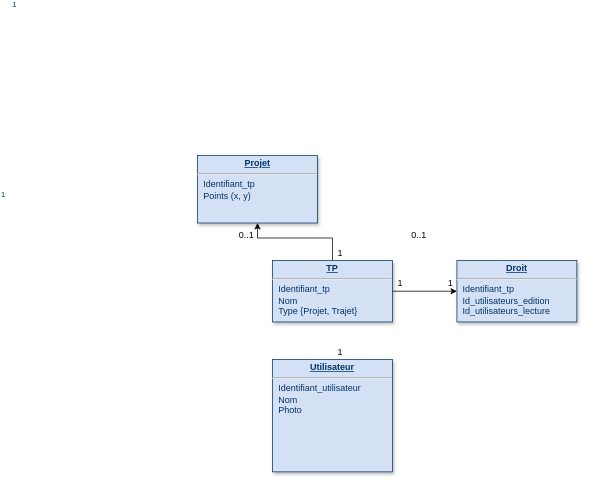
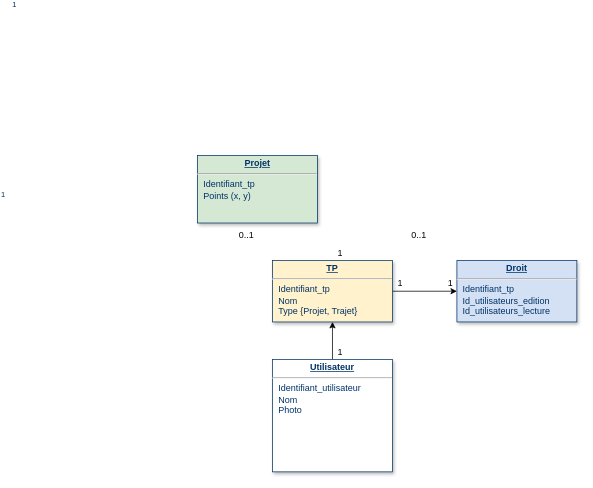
  <mxCell id="0" />
  <mxCell id="1" parent="0" />
- <mxCell id="3" value="&lt;p style=&quot;margin: 0px ; margin-top: 4px ; text-align: center ; text-decoration: underline&quot;&gt;&lt;strong&gt;Utilisateur&lt;/strong&gt;&lt;/p&gt;&lt;hr&gt;&lt;p style=&quot;margin: 0px ; margin-left: 8px&quot;&gt;Identifiant_utilisateur&lt;/p&gt;&lt;p style=&quot;margin: 0px ; margin-left: 8px&quot;&gt;Nom&lt;/p&gt;&lt;p style=&quot;margin: 0px ; margin-left: 8px&quot;&gt;Photo&lt;/p&gt;" style="verticalAlign=top;align=left;overflow=fill;fontSize=12;fontFamily=Helvetica;html=1;strokeColor=#003366;shadow=1;fillColor=#D4E1F5;fontColor=#003366" parent="1" vertex="1"><mxGeometry x="120" y="345.96" width="160" height="150" as="geometry" /></mxCell>
+ <mxCell id="2" style="edgeStyle=orthogonalEdgeStyle;rounded=0;orthogonalLoop=1;jettySize=auto;html=1;" edge="1" parent="1" source="3" target="10"><mxGeometry relative="1" as="geometry" /></mxCell>
+ <mxCell id="3" value="&lt;p style=&quot;margin: 0px ; margin-top: 4px ; text-align: center ; text-decoration: underline&quot;&gt;&lt;strong&gt;Utilisateur&lt;/strong&gt;&lt;/p&gt;&lt;hr&gt;&lt;p style=&quot;margin: 0px ; margin-left: 8px&quot;&gt;Identifiant_utilisateur&lt;/p&gt;&lt;p style=&quot;margin: 0px ; margin-left: 8px&quot;&gt;Nom&lt;/p&gt;&lt;p style=&quot;margin: 0px ; margin-left: 8px&quot;&gt;Photo&lt;/p&gt;" style="verticalAlign=top;align=left;overflow=fill;fontSize=12;fontFamily=Helvetica;html=1;strokeColor=#003366;shadow=1;fillColor=#ffffff;fontColor=#003366;" parent="1" vertex="1"><mxGeometry x="120" y="345.96" width="160" height="150" as="geometry" /></mxCell>
  <mxCell id="4" value="1" style="resizable=0;align=right;verticalAlign=top;labelBackgroundColor=#ffffff;fontSize=10;strokeColor=#003366;shadow=1;fillColor=#D4E1F5;fontColor=#003366" connectable="0" vertex="1" parent="1"><mxGeometry x="330" y="20.08" as="geometry"><mxPoint x="-565" y="94.0" as="offset" /></mxGeometry></mxCell>
  <mxCell id="5" value="1" style="resizable=0;align=right;verticalAlign=top;labelBackgroundColor=#ffffff;fontSize=10;strokeColor=#003366;shadow=1;fillColor=#D4E1F5;fontColor=#003366" connectable="0" vertex="1" parent="1"><mxGeometry x="330" y="20.08" as="geometry"><mxPoint x="-550" y="-160.0" as="offset" /></mxGeometry></mxCell>
- <mxCell id="6" value="&lt;p style=&quot;margin: 0px ; margin-top: 4px ; text-align: center ; text-decoration: underline&quot;&gt;&lt;strong&gt;Projet&lt;/strong&gt;&lt;/p&gt;&lt;hr&gt;&lt;p style=&quot;margin: 0px ; margin-left: 8px&quot;&gt;&lt;span&gt;Identifiant_tp&lt;/span&gt;&lt;/p&gt;&lt;p style=&quot;margin: 0px ; margin-left: 8px&quot;&gt;&lt;span&gt;Points (x, y)&lt;/span&gt;&lt;/p&gt;&lt;p style=&quot;margin: 0px ; margin-left: 8px&quot;&gt;&lt;span&gt;&lt;br&gt;&lt;/span&gt;&lt;/p&gt;&lt;p style=&quot;margin: 0px ; margin-left: 8px&quot;&gt;&lt;span&gt;&lt;br&gt;&lt;/span&gt;&lt;/p&gt;" style="verticalAlign=top;align=left;overflow=fill;fontSize=12;fontFamily=Helvetica;html=1;strokeColor=#003366;shadow=1;fillColor=#D4E1F5;fontColor=#003366" vertex="1" parent="1"><mxGeometry x="20" y="74" width="160" height="90" as="geometry" /></mxCell>
+ <mxCell id="6" value="&lt;p style=&quot;margin: 0px ; margin-top: 4px ; text-align: center ; text-decoration: underline&quot;&gt;&lt;strong&gt;Projet&lt;/strong&gt;&lt;/p&gt;&lt;hr&gt;&lt;p style=&quot;margin: 0px ; margin-left: 8px&quot;&gt;&lt;span&gt;Identifiant_tp&lt;/span&gt;&lt;/p&gt;&lt;p style=&quot;margin: 0px ; margin-left: 8px&quot;&gt;&lt;span&gt;Points (x, y)&lt;/span&gt;&lt;/p&gt;&lt;p style=&quot;margin: 0px ; margin-left: 8px&quot;&gt;&lt;span&gt;&lt;br&gt;&lt;/span&gt;&lt;/p&gt;&lt;p style=&quot;margin: 0px ; margin-left: 8px&quot;&gt;&lt;span&gt;&lt;br&gt;&lt;/span&gt;&lt;/p&gt;" style="verticalAlign=top;align=left;overflow=fill;fontSize=12;fontFamily=Helvetica;html=1;strokeColor=#003366;shadow=1;fillColor=#d5e8d4;fontColor=#003366;" vertex="1" parent="1"><mxGeometry x="20" y="74" width="160" height="90" as="geometry" /></mxCell>
  <mxCell id="7" value="&lt;p style=&quot;margin: 0px ; margin-top: 4px ; text-align: center ; text-decoration: underline&quot;&gt;&lt;strong&gt;Droit&lt;/strong&gt;&lt;/p&gt;&lt;hr&gt;&lt;p style=&quot;margin: 0px ; margin-left: 8px&quot;&gt;&lt;span&gt;Identifiant_tp&lt;/span&gt;&lt;/p&gt;&lt;p style=&quot;margin: 0px ; margin-left: 8px&quot;&gt;Id_utilisateurs_edition&lt;/p&gt;&lt;p style=&quot;margin: 0px ; margin-left: 8px&quot;&gt;Id_utilisateurs_lecture&lt;/p&gt;&lt;p style=&quot;margin: 0px ; margin-left: 8px&quot;&gt;&lt;span&gt;&lt;br&gt;&lt;/span&gt;&lt;/p&gt;&lt;p style=&quot;margin: 0px ; margin-left: 8px&quot;&gt;&lt;span&gt;&lt;br&gt;&lt;/span&gt;&lt;/p&gt;" style="verticalAlign=top;align=left;overflow=fill;fontSize=12;fontFamily=Helvetica;html=1;strokeColor=#003366;shadow=1;fillColor=#D4E1F5;fontColor=#003366" vertex="1" parent="1"><mxGeometry x="366" y="214" width="160" height="82" as="geometry" /></mxCell>
- <mxCell id="8" style="edgeStyle=orthogonalEdgeStyle;rounded=0;orthogonalLoop=1;jettySize=auto;html=1;entryX=0.5;entryY=1;entryDx=0;entryDy=0;" edge="1" parent="1" source="10" target="6"><mxGeometry relative="1" as="geometry"><Array as="points"><mxPoint x="200" y="184" /><mxPoint x="100" y="184" /></Array></mxGeometry></mxCell>
  <mxCell id="9" style="edgeStyle=orthogonalEdgeStyle;rounded=0;orthogonalLoop=1;jettySize=auto;html=1;" edge="1" parent="1" source="10" target="7"><mxGeometry relative="1" as="geometry" /></mxCell>
- <mxCell id="10" value="&lt;p style=&quot;margin: 0px ; margin-top: 4px ; text-align: center ; text-decoration: underline&quot;&gt;&lt;strong&gt;TP&lt;/strong&gt;&lt;/p&gt;&lt;hr&gt;&lt;p style=&quot;margin: 0px ; margin-left: 8px&quot;&gt;&lt;span&gt;Identifiant_tp&lt;/span&gt;&lt;/p&gt;&lt;p style=&quot;margin: 0px ; margin-left: 8px&quot;&gt;Nom&lt;/p&gt;&lt;p style=&quot;margin: 0px ; margin-left: 8px&quot;&gt;Type {Projet, Trajet}&lt;/p&gt;&lt;p style=&quot;margin: 0px ; margin-left: 8px&quot;&gt;&lt;span&gt;&lt;br&gt;&lt;/span&gt;&lt;/p&gt;" style="verticalAlign=top;align=left;overflow=fill;fontSize=12;fontFamily=Helvetica;html=1;strokeColor=#003366;shadow=1;fillColor=#D4E1F5;fontColor=#003366" vertex="1" parent="1"><mxGeometry x="120" y="214" width="160" height="82" as="geometry" /></mxCell>
+ <mxCell id="10" value="&lt;p style=&quot;margin: 0px ; margin-top: 4px ; text-align: center ; text-decoration: underline&quot;&gt;&lt;strong&gt;TP&lt;/strong&gt;&lt;/p&gt;&lt;hr&gt;&lt;p style=&quot;margin: 0px ; margin-left: 8px&quot;&gt;&lt;span&gt;Identifiant_tp&lt;/span&gt;&lt;/p&gt;&lt;p style=&quot;margin: 0px ; margin-left: 8px&quot;&gt;Nom&lt;/p&gt;&lt;p style=&quot;margin: 0px ; margin-left: 8px&quot;&gt;Type {Projet, Trajet}&lt;/p&gt;&lt;p style=&quot;margin: 0px ; margin-left: 8px&quot;&gt;&lt;span&gt;&lt;br&gt;&lt;/span&gt;&lt;/p&gt;" style="verticalAlign=top;align=left;overflow=fill;fontSize=12;fontFamily=Helvetica;html=1;strokeColor=#003366;shadow=1;fillColor=#fff2cc;fontColor=#003366;" vertex="1" parent="1"><mxGeometry x="120" y="214" width="160" height="82" as="geometry" /></mxCell>
  <mxCell id="11" value="0..1" style="text;html=1;align=center;verticalAlign=middle;resizable=0;points=[];;autosize=1;" vertex="1" parent="1"><mxGeometry x="295" y="171" width="40" height="20" as="geometry" /></mxCell>
  <mxCell id="12" value="1" style="text;html=1;align=center;verticalAlign=middle;resizable=0;points=[];;autosize=1;" vertex="1" parent="1"><mxGeometry x="200" y="194" width="20" height="20" as="geometry" /></mxCell>
  <mxCell id="13" value="0..1" style="text;html=1;align=center;verticalAlign=middle;resizable=0;points=[];;autosize=1;" vertex="1" parent="1"><mxGeometry x="65" y="170" width="40" height="20" as="geometry" /></mxCell>
  <mxCell id="14" value="1" style="text;html=1;align=center;verticalAlign=middle;resizable=0;points=[];;autosize=1;" vertex="1" parent="1"><mxGeometry x="280" y="235" width="20" height="20" as="geometry" /></mxCell>
  <mxCell id="15" value="1" style="text;html=1;align=center;verticalAlign=middle;resizable=0;points=[];;autosize=1;" vertex="1" parent="1"><mxGeometry x="346.5" y="235" width="20" height="20" as="geometry" /></mxCell>
  <mxCell id="16" value="1" style="text;html=1;align=center;verticalAlign=middle;resizable=0;points=[];;autosize=1;" vertex="1" parent="1"><mxGeometry x="200" y="326" width="20" height="20" as="geometry" /></mxCell>
